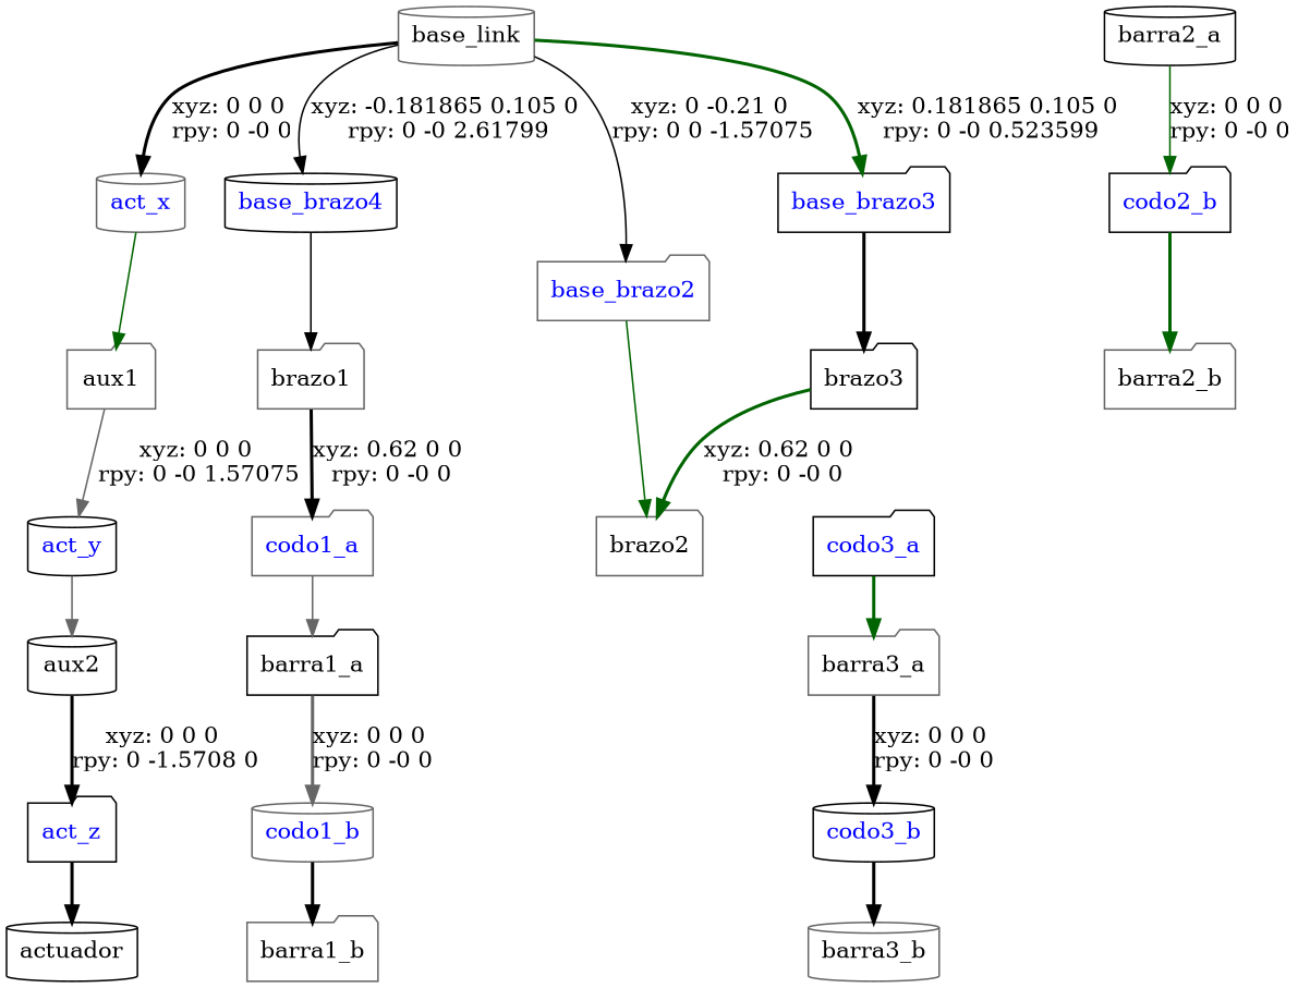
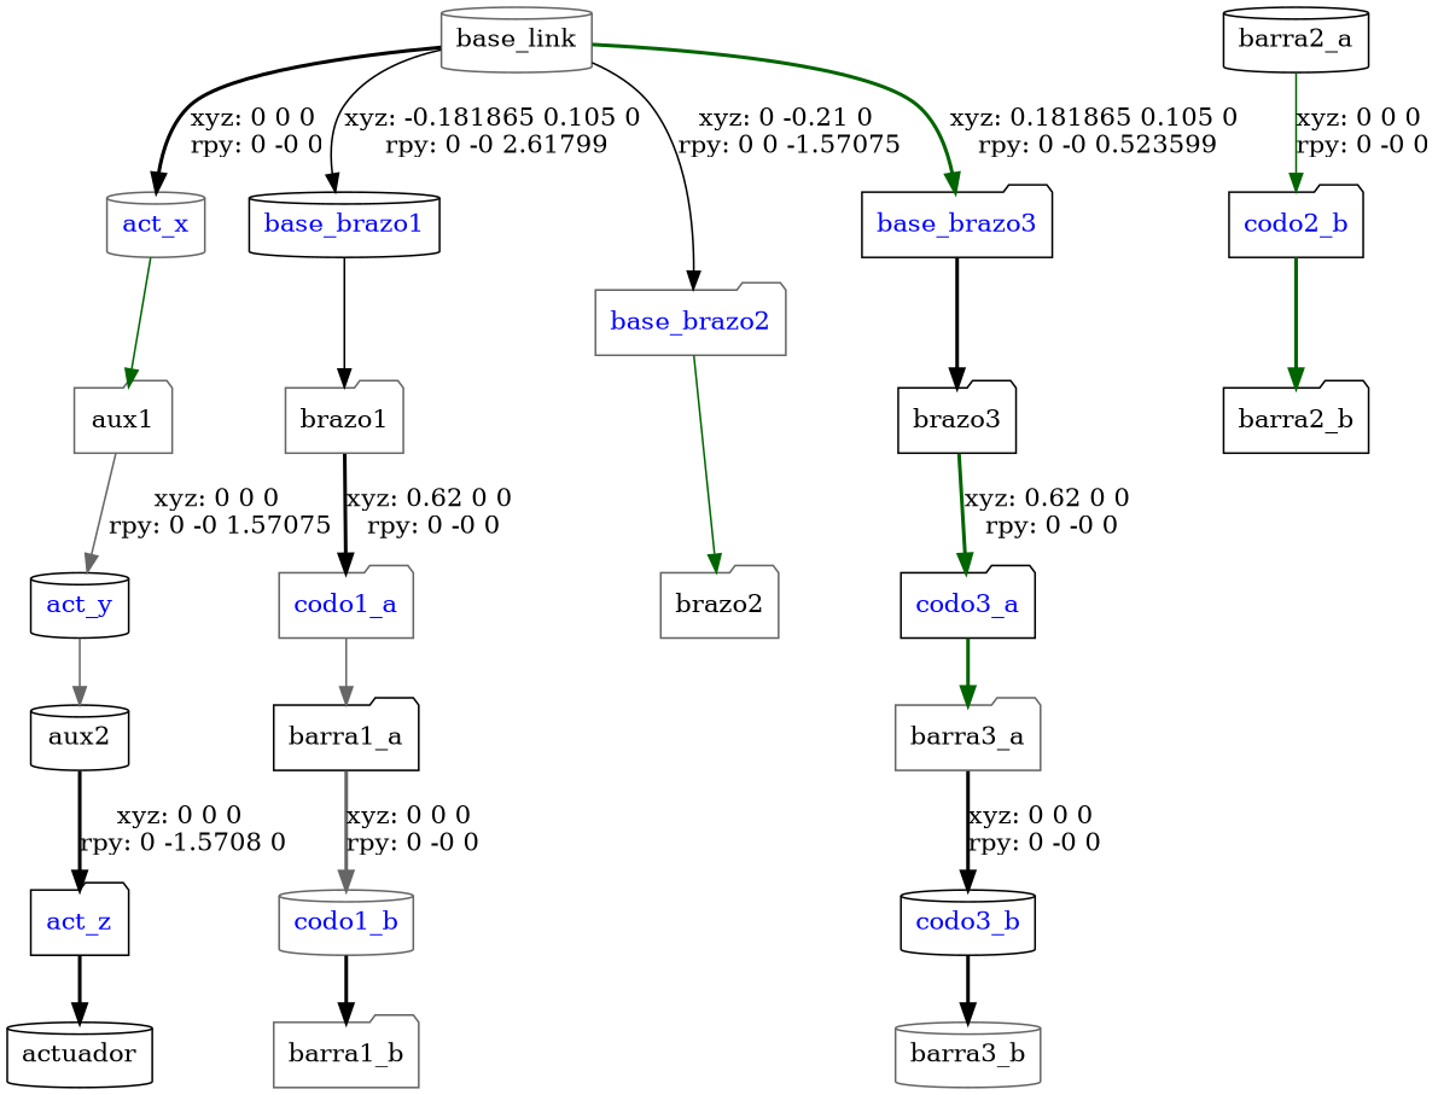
  digraph {
    node [color=gray40 shape=folder]
    edge [color=black style=bold]
    n1 [label=base_link shape=cylinder]
    act_x [fontcolor=blue shape=cylinder]
-   base_brazo1 [color=black fontcolor=blue shape=cylinder label=base_brazo4]
+   base_brazo1 [color=black fontcolor=blue shape=cylinder]
    base_brazo2 [fontcolor=blue]
    base_brazo3 [color=black fontcolor=blue]
    n6 [label=aux1]
    n7 [label=brazo1]
    n8 [label=brazo2]
    n9 [color=black label=brazo3]
    act_y [color=black fontcolor=blue shape=cylinder]
    n11 [color=black label=aux2 shape=cylinder]
    act_z [color=black fontcolor=blue]
    n13 [color=black label=actuador shape=cylinder]
    codo1_a [fontcolor=blue]
    n15 [color=black label=barra1_a]
    codo1_b [fontcolor=blue shape=cylinder]
    n17 [label=barra1_b]
    n18 [color=black label=barra2_a shape=cylinder]
    codo2_b [color=black fontcolor=blue]
-   n20 [label=barra2_b]
+   n20 [color=black label=barra2_b]
    codo3_a [color=black fontcolor=blue]
    n22 [label=barra3_a]
    codo3_b [color=black fontcolor=blue shape=cylinder]
    n24 [label=barra3_b shape=cylinder]
    n1 -> act_x [label="xyz: 0 0 0 \nrpy: 0 -0 0"]
    n1 -> base_brazo1 [label="xyz: -0.181865 0.105 0 \nrpy: 0 -0 2.61799" style=solid]
    n1 -> base_brazo2 [label="xyz: 0 -0.21 0 \nrpy: 0 0 -1.57075" style=solid]
    n1 -> base_brazo3 [color=darkgreen label="xyz: 0.181865 0.105 0 \nrpy: 0 -0 0.523599"]
    act_x -> n6 [color=darkgreen style=solid]
    base_brazo1 -> n7 [style=solid]
    base_brazo2 -> n8 [color=darkgreen style=solid]
    base_brazo3 -> n9
    n6 -> act_y [color=gray40 label="xyz: 0 0 0 \nrpy: 0 -0 1.57075" style=solid]
    n7 -> codo1_a [label="xyz: 0.62 0 0 \nrpy: 0 -0 0"]
-   n9 -> n8 [color=darkgreen label="xyz: 0.62 0 0 \nrpy: 0 -0 0"]
+   n9 -> codo3_a [color=darkgreen label="xyz: 0.62 0 0 \nrpy: 0 -0 0"]
    act_y -> n11 [color=gray40 style=solid]
    n11 -> act_z [label="xyz: 0 0 0 \nrpy: 0 -1.5708 0"]
    act_z -> n13
    codo1_a -> n15 [color=gray40 style=solid]
    n15 -> codo1_b [color=gray40 label="xyz: 0 0 0 \nrpy: 0 -0 0"]
    codo1_b -> n17
    n18 -> codo2_b [color=darkgreen label="xyz: 0 0 0 \nrpy: 0 -0 0" style=solid]
    codo2_b -> n20 [color=darkgreen]
    codo3_a -> n22 [color=darkgreen]
    n22 -> codo3_b [label="xyz: 0 0 0 \nrpy: 0 -0 0"]
    codo3_b -> n24
  }
